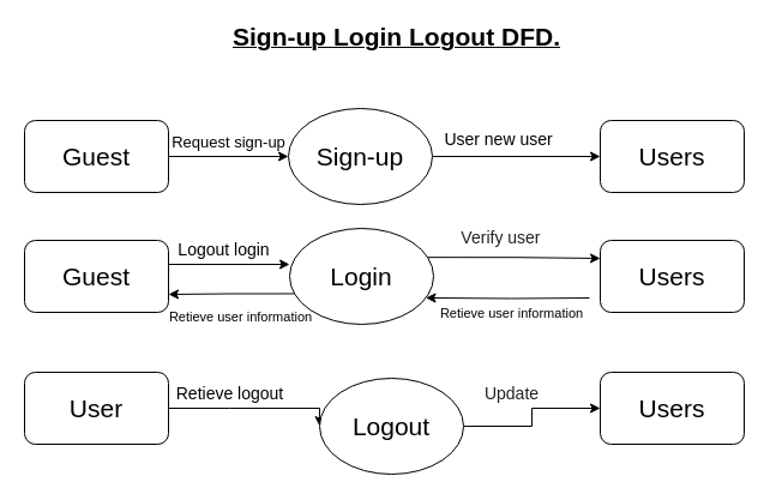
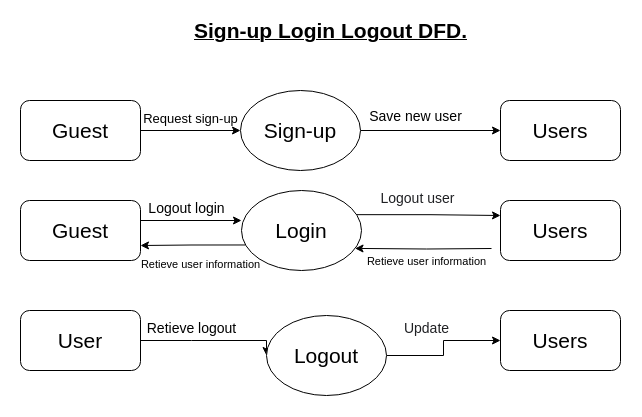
  <mxCell id="0" />
  <mxCell id="1" parent="0" />
  <mxCell id="2" value="&lt;b&gt;&lt;u&gt;&lt;font style=&quot;font-size: 21px;&quot;&gt;Sign-up&amp;nbsp;&lt;/font&gt;&lt;/u&gt;&lt;/b&gt;&lt;b&gt;&lt;u&gt;&lt;font style=&quot;font-size: 21px;&quot;&gt;Login&amp;nbsp;&lt;/font&gt;&lt;/u&gt;&lt;/b&gt;&lt;b&gt;&lt;u&gt;&lt;font style=&quot;font-size: 21px;&quot;&gt;Logout&amp;nbsp;&lt;/font&gt;&lt;/u&gt;&lt;/b&gt;&lt;b&gt;&lt;u&gt;&lt;font style=&quot;font-size: 21px;&quot;&gt;DFD.&lt;/font&gt;&lt;/u&gt;&lt;/b&gt;&lt;b&gt;&lt;u&gt;&lt;br&gt;&lt;/u&gt;&lt;/b&gt;" style="text;html=1;align=center;verticalAlign=middle;resizable=0;points=[];autosize=1;strokeColor=none;fillColor=none;" vertex="1" parent="1"><mxGeometry x="185" y="20" width="290" height="20" as="geometry" /></mxCell>
  <mxCell id="3" style="edgeStyle=orthogonalEdgeStyle;rounded=0;orthogonalLoop=1;jettySize=auto;html=1;entryX=0;entryY=0.5;entryDx=0;entryDy=0;fontSize=21;" edge="1" parent="1" source="4" target="7"><mxGeometry relative="1" as="geometry" /></mxCell>
  <mxCell id="4" value="Guest" style="rounded=1;whiteSpace=wrap;html=1;fontSize=21;" vertex="1" parent="1"><mxGeometry x="20" y="100" width="120" height="60" as="geometry" /></mxCell>
  <mxCell id="5" value="Users" style="rounded=1;whiteSpace=wrap;html=1;fontSize=21;" vertex="1" parent="1"><mxGeometry x="500" y="100" width="120" height="60" as="geometry" /></mxCell>
  <mxCell id="6" style="edgeStyle=orthogonalEdgeStyle;rounded=0;orthogonalLoop=1;jettySize=auto;html=1;entryX=0;entryY=0.5;entryDx=0;entryDy=0;fontSize=15;" edge="1" parent="1" source="7" target="5"><mxGeometry relative="1" as="geometry" /></mxCell>
  <mxCell id="7" value="Sign-up" style="ellipse;whiteSpace=wrap;html=1;fontSize=21;" vertex="1" parent="1"><mxGeometry x="240" y="90" width="120" height="80" as="geometry" /></mxCell>
  <mxCell id="8" value="&lt;font style=&quot;font-size: 13px;&quot;&gt;Request sign-up&lt;/font&gt;" style="text;html=1;align=center;verticalAlign=middle;resizable=0;points=[];autosize=1;strokeColor=none;fillColor=none;fontSize=21;" vertex="1" parent="1"><mxGeometry x="135" y="100" width="110" height="30" as="geometry" /></mxCell>
- <mxCell id="9" value="&lt;font style=&quot;font-size: 14px;&quot;&gt;User new user&lt;/font&gt;" style="text;html=1;align=center;verticalAlign=middle;resizable=0;points=[];autosize=1;strokeColor=none;fillColor=none;fontSize=15;" vertex="1" parent="1"><mxGeometry x="360" y="105" width="110" height="20" as="geometry" /></mxCell>
+ <mxCell id="9" value="&lt;font style=&quot;font-size: 14px;&quot;&gt;Save new user&lt;/font&gt;" style="text;html=1;align=center;verticalAlign=middle;resizable=0;points=[];autosize=1;strokeColor=none;fillColor=none;fontSize=15;" vertex="1" parent="1"><mxGeometry x="360" y="105" width="110" height="20" as="geometry" /></mxCell>
  <mxCell id="10" style="edgeStyle=orthogonalEdgeStyle;rounded=0;orthogonalLoop=1;jettySize=auto;html=1;entryX=0;entryY=0.375;entryDx=0;entryDy=0;fontSize=21;entryPerimeter=0;" edge="1" parent="1" source="11" target="16"><mxGeometry relative="1" as="geometry"><Array as="points"><mxPoint x="241" y="220" /></Array></mxGeometry></mxCell>
  <mxCell id="11" value="Guest" style="rounded=1;whiteSpace=wrap;html=1;fontSize=21;" vertex="1" parent="1"><mxGeometry x="20" y="200" width="120" height="60" as="geometry" /></mxCell>
  <mxCell id="12" style="edgeStyle=orthogonalEdgeStyle;rounded=0;orthogonalLoop=1;jettySize=auto;html=1;entryX=0.946;entryY=0.724;entryDx=0;entryDy=0;entryPerimeter=0;fontSize=14;" edge="1" parent="1" target="16"><mxGeometry relative="1" as="geometry"><mxPoint x="491" y="248" as="sourcePoint" /></mxGeometry></mxCell>
  <mxCell id="13" value="Users" style="rounded=1;whiteSpace=wrap;html=1;fontSize=21;" vertex="1" parent="1"><mxGeometry x="500" y="200" width="120" height="60" as="geometry" /></mxCell>
  <mxCell id="14" style="edgeStyle=orthogonalEdgeStyle;rounded=0;orthogonalLoop=1;jettySize=auto;html=1;entryX=0;entryY=0.25;entryDx=0;entryDy=0;fontSize=15;exitX=0.951;exitY=0.302;exitDx=0;exitDy=0;exitPerimeter=0;" edge="1" parent="1" source="16" target="13"><mxGeometry relative="1" as="geometry" /></mxCell>
  <mxCell id="15" style="edgeStyle=orthogonalEdgeStyle;rounded=0;orthogonalLoop=1;jettySize=auto;html=1;entryX=1;entryY=0.75;entryDx=0;entryDy=0;fontSize=14;exitX=0.032;exitY=0.681;exitDx=0;exitDy=0;exitPerimeter=0;" edge="1" parent="1" source="16" target="11"><mxGeometry relative="1" as="geometry" /></mxCell>
  <mxCell id="16" value="Login" style="ellipse;whiteSpace=wrap;html=1;fontSize=21;" vertex="1" parent="1"><mxGeometry x="241" y="190" width="120" height="80" as="geometry" /></mxCell>
  <mxCell id="17" value="&lt;font style=&quot;font-size: 14px;&quot;&gt;Logout&amp;nbsp;login&lt;/font&gt;" style="text;html=1;align=center;verticalAlign=middle;resizable=0;points=[];autosize=1;strokeColor=none;fillColor=none;fontSize=21;" vertex="1" parent="1"><mxGeometry x="136" y="190" width="100" height="30" as="geometry" /></mxCell>
- <mxCell id="18" value="&lt;span style=&quot;color: rgb(32, 33, 36); font-family: arial, sans-serif; font-size: 14px; text-align: start; background-color: rgb(255, 255, 255);&quot;&gt;&amp;nbsp;Verify user&lt;/span&gt;" style="text;html=1;align=center;verticalAlign=middle;resizable=0;points=[];autosize=1;strokeColor=none;fillColor=none;fontSize=21;" vertex="1" parent="1"><mxGeometry x="370" y="180" width="90" height="30" as="geometry" /></mxCell>
+ <mxCell id="18" value="&lt;span style=&quot;color: rgb(32, 33, 36); font-family: arial, sans-serif; font-size: 14px; text-align: start; background-color: rgb(255, 255, 255);&quot;&gt;&amp;nbsp;Logout user&lt;/span&gt;" style="text;html=1;align=center;verticalAlign=middle;resizable=0;points=[];autosize=1;strokeColor=none;fillColor=none;fontSize=21;" vertex="1" parent="1"><mxGeometry x="370" y="180" width="90" height="30" as="geometry" /></mxCell>
  <mxCell id="19" value="&lt;div style=&quot;text-align: start;&quot;&gt;&lt;span style=&quot;text-align: center;&quot;&gt;&lt;font style=&quot;font-size: 11px;&quot;&gt;Retieve user information&lt;/font&gt;&lt;/span&gt;&lt;br&gt;&lt;/div&gt;" style="text;html=1;align=center;verticalAlign=middle;resizable=0;points=[];autosize=1;strokeColor=none;fillColor=none;fontSize=21;" vertex="1" parent="1"><mxGeometry x="135" y="245" width="130" height="30" as="geometry" /></mxCell>
  <mxCell id="20" style="edgeStyle=orthogonalEdgeStyle;rounded=0;orthogonalLoop=1;jettySize=auto;html=1;entryX=0;entryY=0.5;entryDx=0;entryDy=0;fontSize=21;exitX=1;exitY=0.5;exitDx=0;exitDy=0;" edge="1" parent="1" source="21" target="24"><mxGeometry relative="1" as="geometry"><Array as="points"><mxPoint x="191" y="340" /><mxPoint x="191" y="340" /></Array></mxGeometry></mxCell>
  <mxCell id="21" value="User" style="rounded=1;whiteSpace=wrap;html=1;fontSize=21;" vertex="1" parent="1"><mxGeometry x="20" y="310" width="120" height="60" as="geometry" /></mxCell>
  <mxCell id="22" value="Users" style="rounded=1;whiteSpace=wrap;html=1;fontSize=21;" vertex="1" parent="1"><mxGeometry x="500" y="310" width="120" height="60" as="geometry" /></mxCell>
  <mxCell id="23" style="edgeStyle=orthogonalEdgeStyle;rounded=0;orthogonalLoop=1;jettySize=auto;html=1;entryX=0;entryY=0.5;entryDx=0;entryDy=0;fontSize=15;exitX=1;exitY=0.5;exitDx=0;exitDy=0;" edge="1" parent="1" source="24" target="22"><mxGeometry relative="1" as="geometry" /></mxCell>
  <mxCell id="24" value="Logout" style="ellipse;whiteSpace=wrap;html=1;fontSize=21;" vertex="1" parent="1"><mxGeometry x="266" y="315" width="120" height="80" as="geometry" /></mxCell>
  <mxCell id="25" value="&lt;span style=&quot;font-size: 14px;&quot;&gt;Retieve&lt;/span&gt;&lt;span style=&quot;font-size: 14px;&quot;&gt;&amp;nbsp;logout&lt;/span&gt;" style="text;html=1;align=center;verticalAlign=middle;resizable=0;points=[];autosize=1;strokeColor=none;fillColor=none;fontSize=21;" vertex="1" parent="1"><mxGeometry x="136" y="310" width="110" height="30" as="geometry" /></mxCell>
  <mxCell id="26" value="&lt;div style=&quot;text-align: start;&quot;&gt;&lt;font face=&quot;arial, sans-serif&quot; color=&quot;#202124&quot;&gt;&lt;span style=&quot;font-size: 14px; background-color: rgb(255, 255, 255);&quot;&gt;Update&lt;/span&gt;&lt;/font&gt;&lt;/div&gt;" style="text;html=1;align=center;verticalAlign=middle;resizable=0;points=[];autosize=1;strokeColor=none;fillColor=none;fontSize=21;" vertex="1" parent="1"><mxGeometry x="396" y="310" width="60" height="30" as="geometry" /></mxCell>
  <mxCell id="27" value="&lt;font style=&quot;font-size: 11px;&quot;&gt;Retieve user information&lt;/font&gt;" style="text;html=1;align=center;verticalAlign=middle;resizable=0;points=[];autosize=1;strokeColor=none;fillColor=none;fontSize=13;" vertex="1" parent="1"><mxGeometry x="361" y="250" width="130" height="20" as="geometry" /></mxCell>
